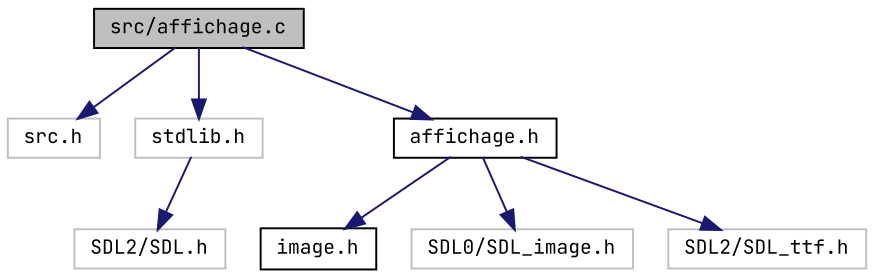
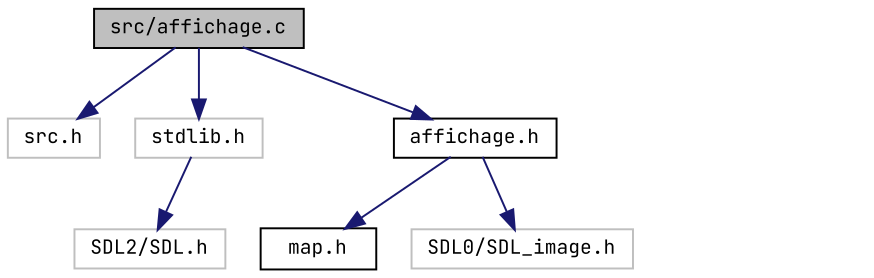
  digraph {
    fontname="JetBrains Mono"
    node [color=grey75 fillcolor=white fontname="JetBrains Mono" fontsize=10 shape=record style=filled]
    edge [color=midnightblue fontname="JetBrains Mono" fontsize=10 labelfontname=Helvetica labelfontsize=10 style=solid]
    n1 [color=black fillcolor=grey75 fontcolor=black height=0.2 label="src/affichage.c" width=0.4]
    n2 [height=0.2 label="src.h" width=0.4]
    n3 [height=0.2 label="stdlib.h" width=0.4]
    n4 [color=black height=0.2 label="affichage.h" width=0.4]
    n5 [height=0.2 label="SDL2/SDL.h" width=0.4]
-   n6 [color=black height=0.2 label="image.h" width=0.4]
+   n6 [color=black height=0.2 label="map.h" width=0.4]
    n7 [height=0.2 label="SDL0/SDL_image.h" width=0.4]
-   n8 [height=0.2 label="SDL2/SDL_ttf.h" width=0.4]
    n1 -> n2
    n1 -> n3
    n1 -> n4
    n3 -> n5
    n4 -> n6
    n4 -> n7
-   n4 -> n8
  }
